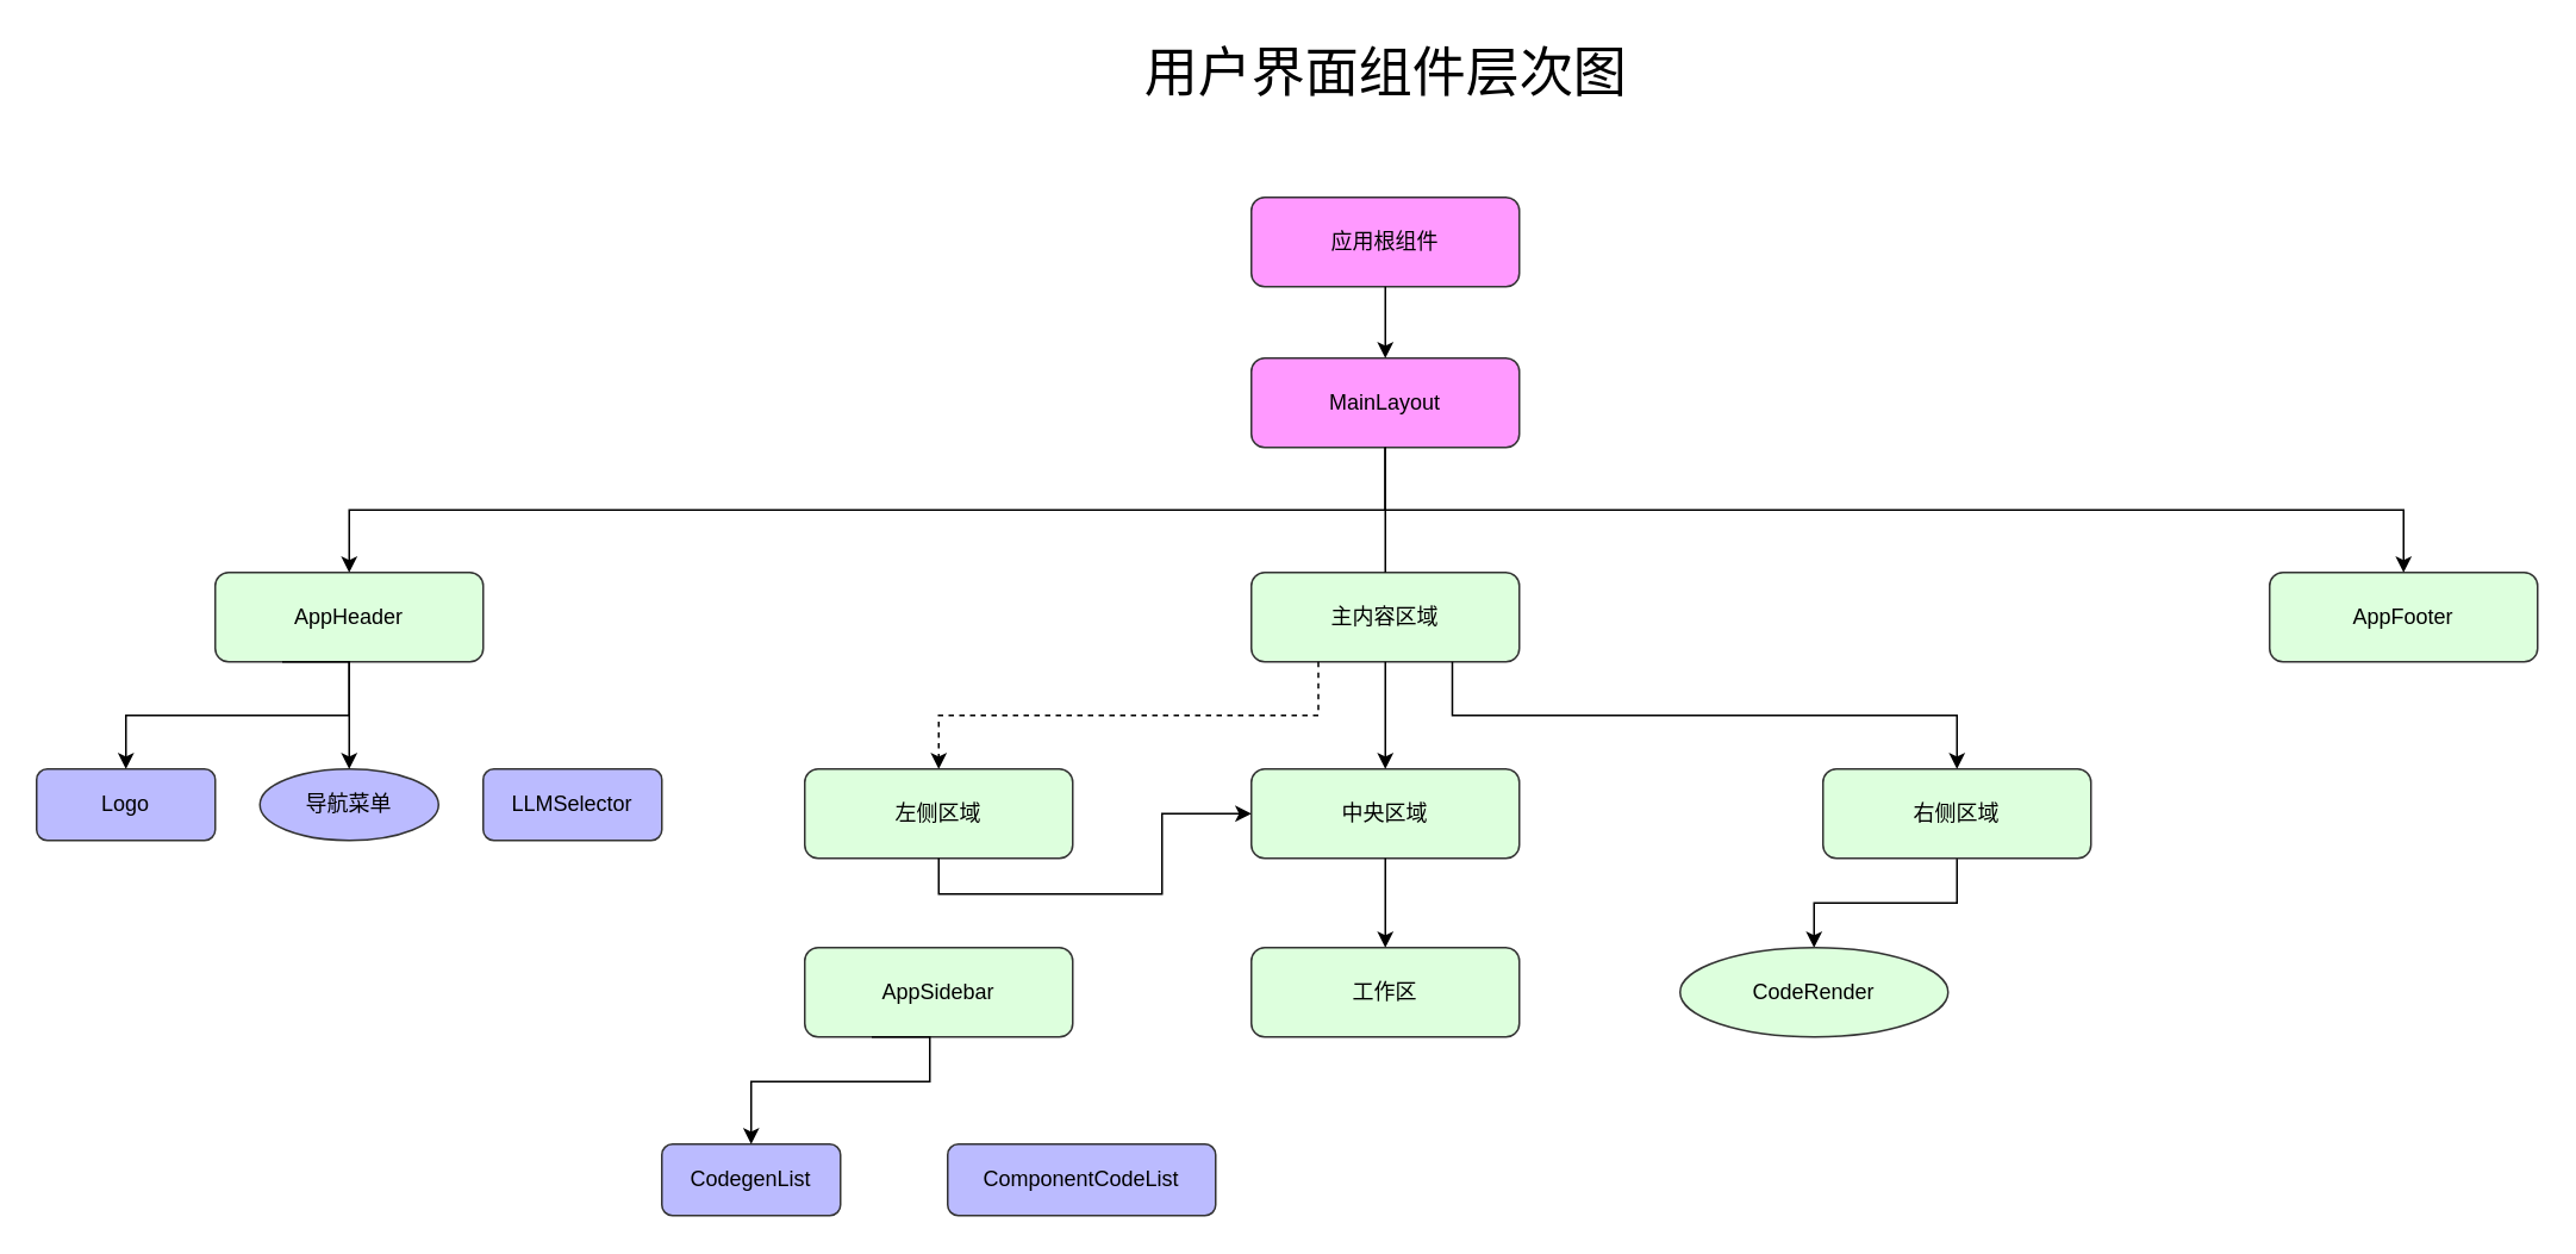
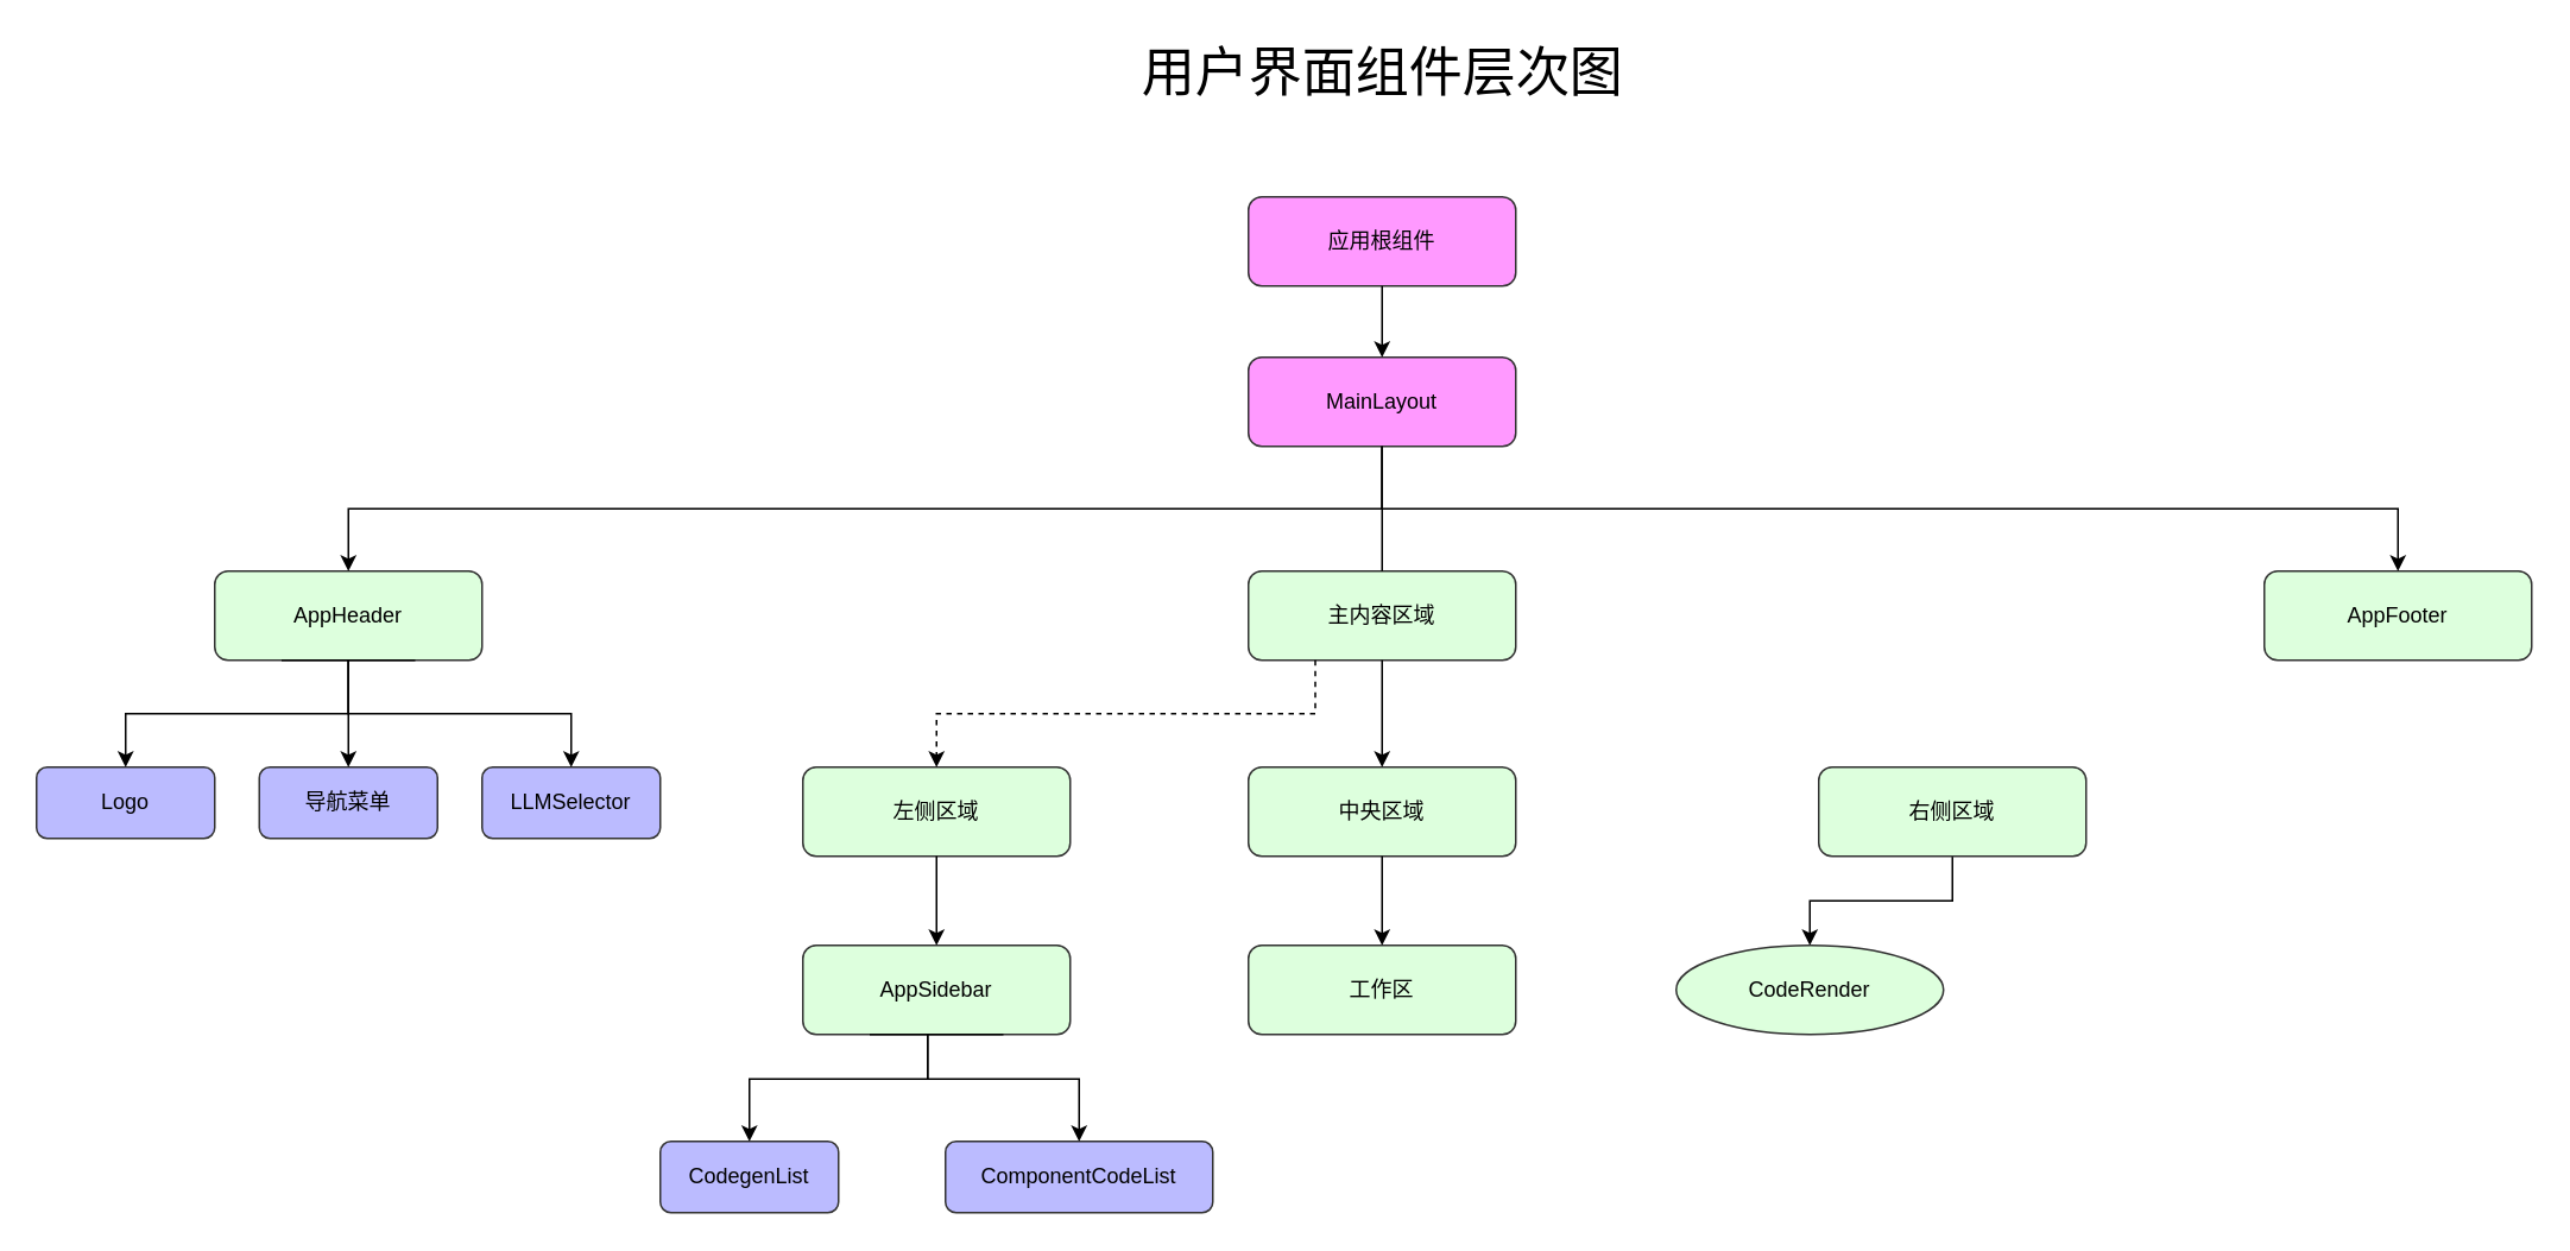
  <mxCell id="0" />
  <mxCell id="1" parent="0" />
  <mxCell id="2" value="应用根组件" style="rounded=1;whiteSpace=wrap;html=1;fillColor=#f9f;strokeColor=#333;strokeWidth=1;" vertex="1" parent="1"><mxGeometry x="700" y="110" width="150" height="50" as="geometry" /></mxCell>
  <mxCell id="3" value="MainLayout" style="rounded=1;whiteSpace=wrap;html=1;fillColor=#f9f;strokeColor=#333;strokeWidth=1;" vertex="1" parent="1"><mxGeometry x="700" y="200" width="150" height="50" as="geometry" /></mxCell>
  <mxCell id="4" value="" style="edgeStyle=orthogonalEdgeStyle;rounded=0;orthogonalLoop=1;jettySize=auto;html=1;exitX=0.5;exitY=1;exitDx=0;exitDy=0;entryX=0.5;entryY=0;entryDx=0;entryDy=0;" edge="1" parent="1" source="2" target="3"><mxGeometry relative="1" as="geometry" /></mxCell>
  <mxCell id="5" value="AppHeader" style="rounded=1;whiteSpace=wrap;html=1;fillColor=#dfd;strokeColor=#333;strokeWidth=1;" vertex="1" parent="1"><mxGeometry x="120" y="320" width="150" height="50" as="geometry" /></mxCell>
  <mxCell id="6" value="主内容区域" style="rounded=1;whiteSpace=wrap;html=1;fillColor=#dfd;strokeColor=#333;strokeWidth=1;" vertex="1" parent="1"><mxGeometry x="700" y="320" width="150" height="50" as="geometry" /></mxCell>
  <mxCell id="7" value="AppFooter" style="rounded=1;whiteSpace=wrap;html=1;fillColor=#dfd;strokeColor=#333;strokeWidth=1;" vertex="1" parent="1"><mxGeometry x="1270" y="320" width="150" height="50" as="geometry" /></mxCell>
  <mxCell id="8" value="" style="edgeStyle=orthogonalEdgeStyle;rounded=0;orthogonalLoop=1;jettySize=auto;html=1;exitX=0.5;exitY=1;exitDx=0;exitDy=0;" edge="1" parent="1" source="3" target="5"><mxGeometry relative="1" as="geometry" /></mxCell>
  <mxCell id="9" value="" style="edgeStyle=orthogonalEdgeStyle;rounded=0;orthogonalLoop=1;jettySize=auto;html=1;exitX=0.5;exitY=1;exitDx=0;exitDy=0;endArrow=none;" edge="1" parent="1" source="3" target="6"><mxGeometry relative="1" as="geometry" /></mxCell>
  <mxCell id="10" value="" style="edgeStyle=orthogonalEdgeStyle;rounded=0;orthogonalLoop=1;jettySize=auto;html=1;exitX=0.5;exitY=1;exitDx=0;exitDy=0;" edge="1" parent="1" source="3" target="7"><mxGeometry relative="1" as="geometry" /></mxCell>
  <mxCell id="11" value="Logo" style="rounded=1;whiteSpace=wrap;html=1;fillColor=#bbf;strokeColor=#333;strokeWidth=1;" vertex="1" parent="1"><mxGeometry x="20" y="430" width="100" height="40" as="geometry" /></mxCell>
- <mxCell id="12" value="导航菜单" style="ellipse;whiteSpace=wrap;html=1;fillColor=#bbf;strokeColor=#333;strokeWidth=1;" vertex="1" parent="1"><mxGeometry x="145" y="430" width="100" height="40" as="geometry" /></mxCell>
+ <mxCell id="12" value="导航菜单" style="rounded=1;whiteSpace=wrap;html=1;fillColor=#bbf;strokeColor=#333;strokeWidth=1;" vertex="1" parent="1"><mxGeometry x="145" y="430" width="100" height="40" as="geometry" /></mxCell>
  <mxCell id="13" value="LLMSelector" style="rounded=1;whiteSpace=wrap;html=1;fillColor=#bbf;strokeColor=#333;strokeWidth=1;" vertex="1" parent="1"><mxGeometry x="270" y="430" width="100" height="40" as="geometry" /></mxCell>
  <mxCell id="14" value="" style="edgeStyle=orthogonalEdgeStyle;rounded=0;orthogonalLoop=1;jettySize=auto;html=1;exitX=0.25;exitY=1;exitDx=0;exitDy=0;entryX=0.5;entryY=0;entryDx=0;entryDy=0;" edge="1" parent="1" source="5" target="11"><mxGeometry relative="1" as="geometry"><Array as="points"><mxPoint x="195" y="370" /><mxPoint x="195" y="400" /><mxPoint x="70" y="400" /></Array></mxGeometry></mxCell>
  <mxCell id="15" value="" style="edgeStyle=orthogonalEdgeStyle;rounded=0;orthogonalLoop=1;jettySize=auto;html=1;exitX=0.5;exitY=1;exitDx=0;exitDy=0;entryX=0.5;entryY=0;entryDx=0;entryDy=0;" edge="1" parent="1" source="5" target="12"><mxGeometry relative="1" as="geometry" /></mxCell>
+ <mxCell id="16" value="" style="edgeStyle=orthogonalEdgeStyle;rounded=0;orthogonalLoop=1;jettySize=auto;html=1;exitX=0.75;exitY=1;exitDx=0;exitDy=0;entryX=0.5;entryY=0;entryDx=0;entryDy=0;" edge="1" parent="1" source="5" target="13"><mxGeometry relative="1" as="geometry"><Array as="points"><mxPoint x="195" y="370" /><mxPoint x="195" y="400" /><mxPoint x="320" y="400" /></Array></mxGeometry></mxCell>
  <mxCell id="17" value="左侧区域" style="rounded=1;whiteSpace=wrap;html=1;fillColor=#dfd;strokeColor=#333;strokeWidth=1;" vertex="1" parent="1"><mxGeometry x="450" y="430" width="150" height="50" as="geometry" /></mxCell>
  <mxCell id="18" value="中央区域" style="rounded=1;whiteSpace=wrap;html=1;fillColor=#dfd;strokeColor=#333;strokeWidth=1;" vertex="1" parent="1"><mxGeometry x="700" y="430" width="150" height="50" as="geometry" /></mxCell>
  <mxCell id="19" style="edgeStyle=orthogonalEdgeStyle;rounded=0;orthogonalLoop=1;jettySize=auto;html=1;exitX=0.5;exitY=1;exitDx=0;exitDy=0;" edge="1" parent="1" source="20" target="32"><mxGeometry relative="1" as="geometry" /></mxCell>
  <mxCell id="20" value="右侧区域" style="rounded=1;whiteSpace=wrap;html=1;fillColor=#dfd;strokeColor=#333;strokeWidth=1;" vertex="1" parent="1"><mxGeometry x="1020" y="430" width="150" height="50" as="geometry" /></mxCell>
  <mxCell id="21" value="" style="edgeStyle=orthogonalEdgeStyle;rounded=0;orthogonalLoop=1;jettySize=auto;html=1;exitX=0.25;exitY=1;exitDx=0;exitDy=0;entryX=0.5;entryY=0;entryDx=0;entryDy=0;dashed=1;" edge="1" parent="1" source="6" target="17"><mxGeometry relative="1" as="geometry" /></mxCell>
  <mxCell id="22" value="" style="edgeStyle=orthogonalEdgeStyle;rounded=0;orthogonalLoop=1;jettySize=auto;html=1;exitX=0.5;exitY=1;exitDx=0;exitDy=0;entryX=0.5;entryY=0;entryDx=0;entryDy=0;" edge="1" parent="1" source="6" target="18"><mxGeometry relative="1" as="geometry" /></mxCell>
- <mxCell id="23" value="" style="edgeStyle=orthogonalEdgeStyle;rounded=0;orthogonalLoop=1;jettySize=auto;html=1;exitX=0.75;exitY=1;exitDx=0;exitDy=0;entryX=0.5;entryY=0;entryDx=0;entryDy=0;" edge="1" parent="1" source="6" target="20"><mxGeometry relative="1" as="geometry" /></mxCell>
  <mxCell id="24" value="AppSidebar" style="rounded=1;whiteSpace=wrap;html=1;fillColor=#dfd;strokeColor=#333;strokeWidth=1;" vertex="1" parent="1"><mxGeometry x="450" y="530" width="150" height="50" as="geometry" /></mxCell>
- <mxCell id="25" value="" style="edgeStyle=orthogonalEdgeStyle;rounded=0;orthogonalLoop=1;jettySize=auto;html=1;exitX=0.5;exitY=1;exitDx=0;exitDy=0;" edge="1" parent="1" source="17" target="18"><mxGeometry relative="1" as="geometry" /></mxCell>
+ <mxCell id="25" value="" style="edgeStyle=orthogonalEdgeStyle;rounded=0;orthogonalLoop=1;jettySize=auto;html=1;exitX=0.5;exitY=1;exitDx=0;exitDy=0;entryX=0.5;entryY=0;entryDx=0;entryDy=0;" edge="1" parent="1" source="17" target="24"><mxGeometry relative="1" as="geometry" /></mxCell>
  <mxCell id="26" value="CodegenList" style="rounded=1;whiteSpace=wrap;html=1;fillColor=#bbf;strokeColor=#333;strokeWidth=1;" vertex="1" parent="1"><mxGeometry x="370" y="640" width="100" height="40" as="geometry" /></mxCell>
  <mxCell id="27" value="ComponentCodeList" style="rounded=1;whiteSpace=wrap;html=1;fillColor=#bbf;strokeColor=#333;strokeWidth=1;" vertex="1" parent="1"><mxGeometry x="530" y="640" width="150" height="40" as="geometry" /></mxCell>
  <mxCell id="28" value="" style="edgeStyle=orthogonalEdgeStyle;rounded=0;orthogonalLoop=1;jettySize=auto;html=1;exitX=0.25;exitY=1;exitDx=0;exitDy=0;entryX=0.5;entryY=0;entryDx=0;entryDy=0;" edge="1" parent="1" source="24" target="26"><mxGeometry relative="1" as="geometry"><Array as="points"><mxPoint x="520" y="580" /><mxPoint x="520" y="605" /><mxPoint x="420" y="605" /></Array></mxGeometry></mxCell>
+ <mxCell id="29" value="" style="edgeStyle=orthogonalEdgeStyle;rounded=0;orthogonalLoop=1;jettySize=auto;html=1;exitX=0.75;exitY=1;exitDx=0;exitDy=0;entryX=0.5;entryY=0;entryDx=0;entryDy=0;" edge="1" parent="1" source="24" target="27"><mxGeometry relative="1" as="geometry"><Array as="points"><mxPoint x="520" y="580" /><mxPoint x="520" y="605" /><mxPoint x="605" y="605" /></Array></mxGeometry></mxCell>
  <mxCell id="30" value="工作区" style="rounded=1;whiteSpace=wrap;html=1;fillColor=#dfd;strokeColor=#333;strokeWidth=1;" vertex="1" parent="1"><mxGeometry x="700" y="530" width="150" height="50" as="geometry" /></mxCell>
  <mxCell id="31" value="" style="edgeStyle=orthogonalEdgeStyle;rounded=0;orthogonalLoop=1;jettySize=auto;html=1;exitX=0.5;exitY=1;exitDx=0;exitDy=0;entryX=0.5;entryY=0;entryDx=0;entryDy=0;" edge="1" parent="1" source="18" target="30"><mxGeometry relative="1" as="geometry" /></mxCell>
  <mxCell id="32" value="CodeRender" style="ellipse;whiteSpace=wrap;html=1;fillColor=#dfd;strokeColor=#333;strokeWidth=1;" vertex="1" parent="1"><mxGeometry x="940" y="530" width="150" height="50" as="geometry" /></mxCell>
  <mxCell id="33" value="&lt;font style=&quot;font-size: 30px;&quot;&gt;用户界面组件层次图&lt;/font&gt;" style="text;html=1;align=center;verticalAlign=middle;whiteSpace=wrap;rounded=0;" vertex="1" parent="1"><mxGeometry x="617.5" y="20" width="315" height="40" as="geometry" /></mxCell>
